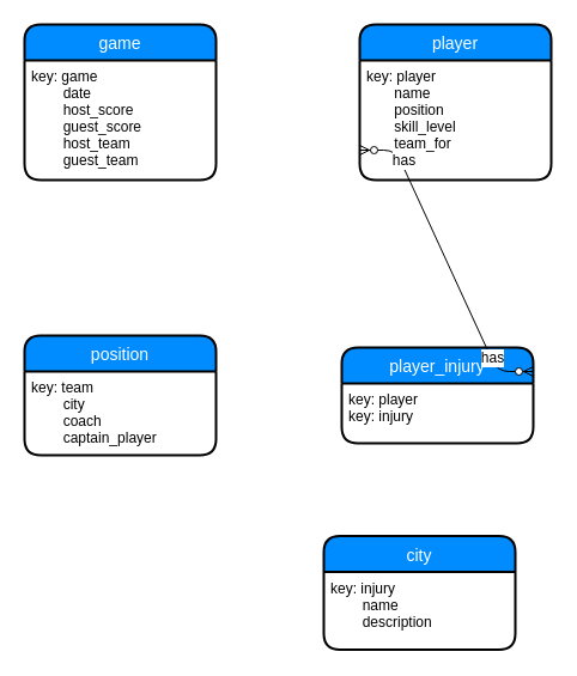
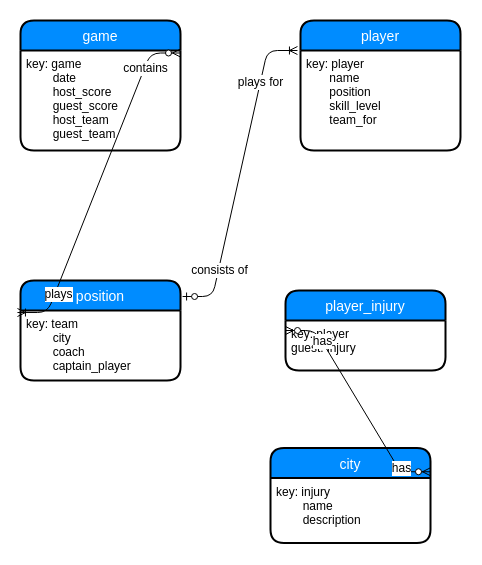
  <mxCell id="0" />
  <mxCell id="1" parent="0" />
  <mxCell id="2" value="position" style="swimlane;childLayout=stackLayout;horizontal=1;startSize=30;horizontalStack=0;fillColor=#008cff;fontColor=#FFFFFF;rounded=1;fontSize=14;fontStyle=0;strokeWidth=2;resizeParent=0;resizeLast=1;shadow=0;dashed=0;align=center;" parent="1" vertex="1"><mxGeometry x="20" y="280" width="160" height="100" as="geometry" /></mxCell>
  <mxCell id="3" value="key: team&#10;        city&#10;        coach&#10;        captain_player" style="align=left;strokeColor=none;fillColor=none;spacingLeft=4;fontSize=12;verticalAlign=top;resizable=0;rotatable=0;part=1;fontStyle=0" parent="2" vertex="1"><mxGeometry y="30" width="160" height="70" as="geometry" /></mxCell>
  <mxCell id="4" value="game" style="swimlane;childLayout=stackLayout;horizontal=1;startSize=30;horizontalStack=0;fillColor=#008cff;fontColor=#FFFFFF;rounded=1;fontSize=14;fontStyle=0;strokeWidth=2;resizeParent=0;resizeLast=1;shadow=0;dashed=0;align=center;" parent="1" vertex="1"><mxGeometry x="20" y="20" width="160" height="130" as="geometry" /></mxCell>
  <mxCell id="5" value="key: game&#10;        date&#10;        host_score&#10;        guest_score&#10;        host_team&#10;        guest_team&#10;" style="align=left;strokeColor=none;fillColor=none;spacingLeft=4;fontSize=12;verticalAlign=top;resizable=0;rotatable=0;part=1;" parent="4" vertex="1"><mxGeometry y="30" width="160" height="100" as="geometry" /></mxCell>
  <mxCell id="6" value="city" style="swimlane;childLayout=stackLayout;horizontal=1;startSize=30;horizontalStack=0;fillColor=#008cff;fontColor=#FFFFFF;rounded=1;fontSize=14;fontStyle=0;strokeWidth=2;resizeParent=0;resizeLast=1;shadow=0;dashed=0;align=center;" parent="1" vertex="1"><mxGeometry x="270" y="447.5" width="160" height="95" as="geometry" /></mxCell>
  <mxCell id="7" value="key: injury&#10;        name&#10;        description" style="align=left;strokeColor=none;fillColor=none;spacingLeft=4;fontSize=12;verticalAlign=top;resizable=0;rotatable=0;part=1;" parent="6" vertex="1"><mxGeometry y="30" width="160" height="65" as="geometry" /></mxCell>
+ <mxCell id="8" value="" style="edgeStyle=entityRelationEdgeStyle;fontSize=12;html=1;endArrow=ERoneToMany;startArrow=ERzeroToMany;exitX=1;exitY=0.25;exitDx=0;exitDy=0;entryX=-0.019;entryY=0.029;entryDx=0;entryDy=0;entryPerimeter=0;" parent="1" source="4" target="3" edge="1"><mxGeometry width="100" height="100" relative="1" as="geometry"><mxPoint x="270" y="350" as="sourcePoint" /><mxPoint x="370" y="250" as="targetPoint" /></mxGeometry></mxCell>
+ <mxCell id="9" value="contains" style="text;html=1;resizable=0;points=[];align=center;verticalAlign=middle;labelBackgroundColor=#ffffff;" vertex="1" connectable="0" parent="8"><mxGeometry x="-0.727" relative="1" as="geometry"><mxPoint as="offset" /></mxGeometry></mxCell>
+ <mxCell id="10" value="plays" style="text;html=1;resizable=0;points=[];align=center;verticalAlign=middle;labelBackgroundColor=#ffffff;" vertex="1" connectable="0" parent="8"><mxGeometry x="0.697" y="3" relative="1" as="geometry"><mxPoint as="offset" /></mxGeometry></mxCell>
  <mxCell id="11" value="player_injury" style="swimlane;childLayout=stackLayout;horizontal=1;startSize=30;horizontalStack=0;fillColor=#008cff;fontColor=#FFFFFF;rounded=1;fontSize=14;fontStyle=0;strokeWidth=2;resizeParent=0;resizeLast=1;shadow=0;dashed=0;align=center;" vertex="1" parent="1"><mxGeometry x="285" y="290" width="160" height="80" as="geometry" /></mxCell>
- <mxCell id="12" value="key: player&#10;key: injury" style="align=left;strokeColor=none;fillColor=none;spacingLeft=4;fontSize=12;verticalAlign=top;resizable=0;rotatable=0;part=1;" vertex="1" parent="11"><mxGeometry y="30" width="160" height="50" as="geometry" /></mxCell>
+ <mxCell id="12" value="key: player&#10;guest: injury" style="align=left;strokeColor=none;fillColor=none;spacingLeft=4;fontSize=12;verticalAlign=top;resizable=0;rotatable=0;part=1;" vertex="1" parent="11"><mxGeometry y="30" width="160" height="50" as="geometry" /></mxCell>
+ <mxCell id="13" value="" style="edgeStyle=entityRelationEdgeStyle;fontSize=12;html=1;endArrow=ERoneToMany;startArrow=ERzeroToOne;exitX=1.013;exitY=0.16;exitDx=0;exitDy=0;entryX=-0.019;entryY=0;entryDx=0;entryDy=0;entryPerimeter=0;exitPerimeter=0;" edge="1" parent="1" source="2" target="17"><mxGeometry width="100" height="100" relative="1" as="geometry"><mxPoint x="180" y="602.5" as="sourcePoint" /><mxPoint x="230" y="507.5" as="targetPoint" /></mxGeometry></mxCell>
+ <mxCell id="14" value="consists of" style="text;html=1;resizable=0;points=[];align=center;verticalAlign=middle;labelBackgroundColor=#ffffff;" vertex="1" connectable="0" parent="13"><mxGeometry x="-0.635" y="-1" relative="1" as="geometry"><mxPoint as="offset" /></mxGeometry></mxCell>
+ <mxCell id="15" value="plays for" style="text;html=1;resizable=0;points=[];align=center;verticalAlign=middle;labelBackgroundColor=#ffffff;" vertex="1" connectable="0" parent="13"><mxGeometry x="0.603" y="1" relative="1" as="geometry"><mxPoint as="offset" /></mxGeometry></mxCell>
  <mxCell id="16" value="player" style="swimlane;childLayout=stackLayout;horizontal=1;startSize=30;horizontalStack=0;fillColor=#008cff;fontColor=#FFFFFF;rounded=1;fontSize=14;fontStyle=0;strokeWidth=2;resizeParent=0;resizeLast=1;shadow=0;dashed=0;align=center;" parent="1" vertex="1"><mxGeometry x="300" y="20" width="160" height="130" as="geometry" /></mxCell>
  <mxCell id="17" value="key: player&#10;       name&#10;       position&#10;       skill_level&#10;       team_for&#10;" style="align=left;strokeColor=none;fillColor=none;spacingLeft=4;fontSize=12;verticalAlign=top;resizable=0;rotatable=0;part=1;" parent="16" vertex="1"><mxGeometry y="30" width="160" height="100" as="geometry" /></mxCell>
- <mxCell id="18" value="" style="edgeStyle=entityRelationEdgeStyle;fontSize=12;html=1;endArrow=ERzeroToMany;endFill=1;startArrow=ERzeroToMany;entryX=0;entryY=0.75;entryDx=0;entryDy=0;exitX=1;exitY=0.25;exitDx=0;exitDy=0;" edge="1" parent="1" source="11" target="17"><mxGeometry width="100" height="100" relative="1" as="geometry"><mxPoint x="520" y="450" as="sourcePoint" /><mxPoint x="620" y="350" as="targetPoint" /></mxGeometry></mxCell>
- <mxCell id="19" value="has" style="text;html=1;resizable=0;points=[];align=center;verticalAlign=middle;labelBackgroundColor=#ffffff;" vertex="1" connectable="0" parent="18"><mxGeometry x="0.689" y="-2" relative="1" as="geometry"><mxPoint as="offset" /></mxGeometry></mxCell>
- <mxCell id="20" value="has" style="text;html=1;resizable=0;points=[];align=center;verticalAlign=middle;labelBackgroundColor=#ffffff;" vertex="1" connectable="0" parent="18"><mxGeometry x="-0.684" y="-1" relative="1" as="geometry"><mxPoint as="offset" /></mxGeometry></mxCell>
+ <mxCell id="21" value="" style="edgeStyle=entityRelationEdgeStyle;fontSize=12;html=1;endArrow=ERzeroToMany;endFill=1;startArrow=ERzeroToMany;exitX=1;exitY=0.25;exitDx=0;exitDy=0;entryX=0;entryY=0.5;entryDx=0;entryDy=0;" edge="1" parent="1" source="6" target="11"><mxGeometry width="100" height="100" relative="1" as="geometry"><mxPoint x="450" y="470" as="sourcePoint" /><mxPoint x="550" y="370" as="targetPoint" /></mxGeometry></mxCell>
+ <mxCell id="22" value="has" style="text;html=1;resizable=0;points=[];align=center;verticalAlign=middle;labelBackgroundColor=#ffffff;" vertex="1" connectable="0" parent="21"><mxGeometry x="-0.704" y="-2" relative="1" as="geometry"><mxPoint as="offset" /></mxGeometry></mxCell>
+ <mxCell id="23" value="has" style="text;html=1;resizable=0;points=[];align=center;verticalAlign=middle;labelBackgroundColor=#ffffff;" vertex="1" connectable="0" parent="21"><mxGeometry x="0.63" relative="1" as="geometry"><mxPoint as="offset" /></mxGeometry></mxCell>
